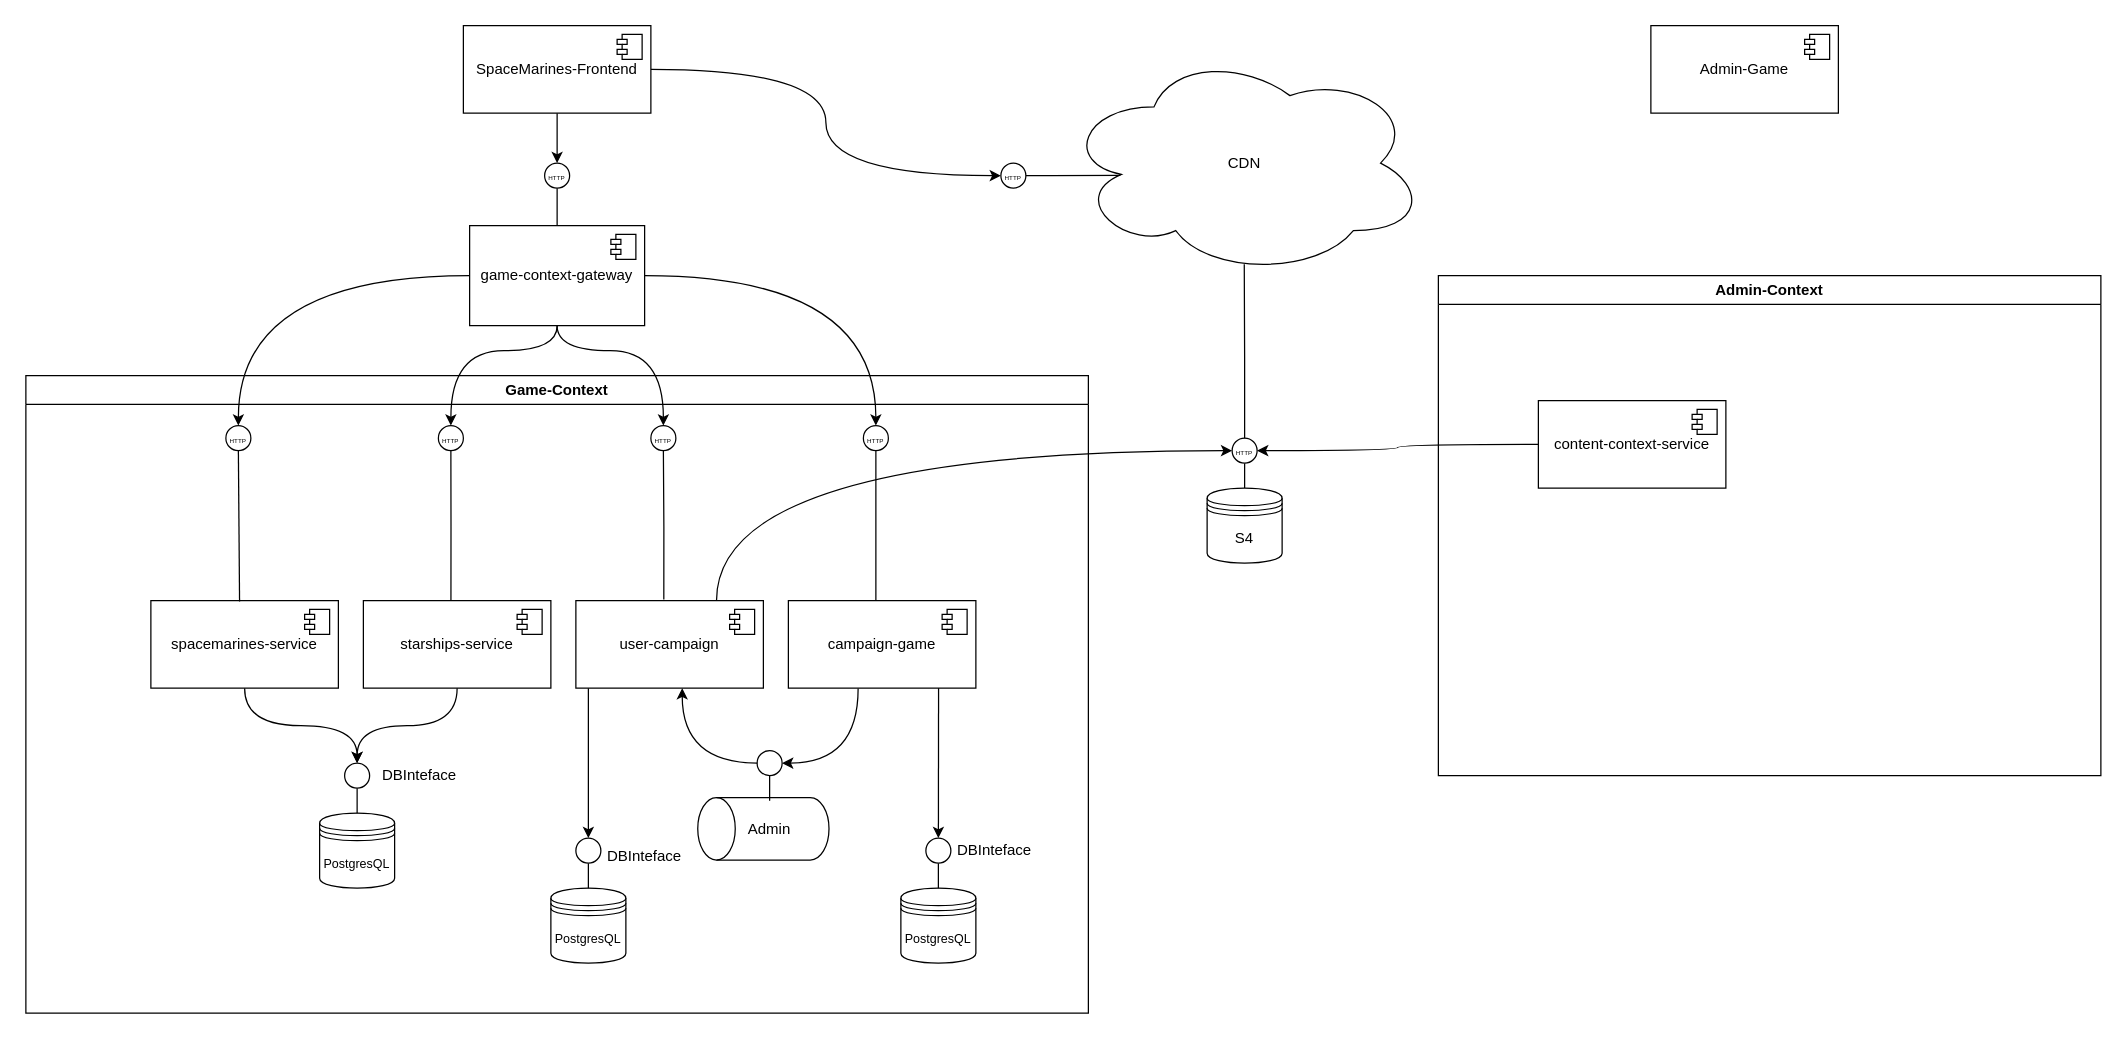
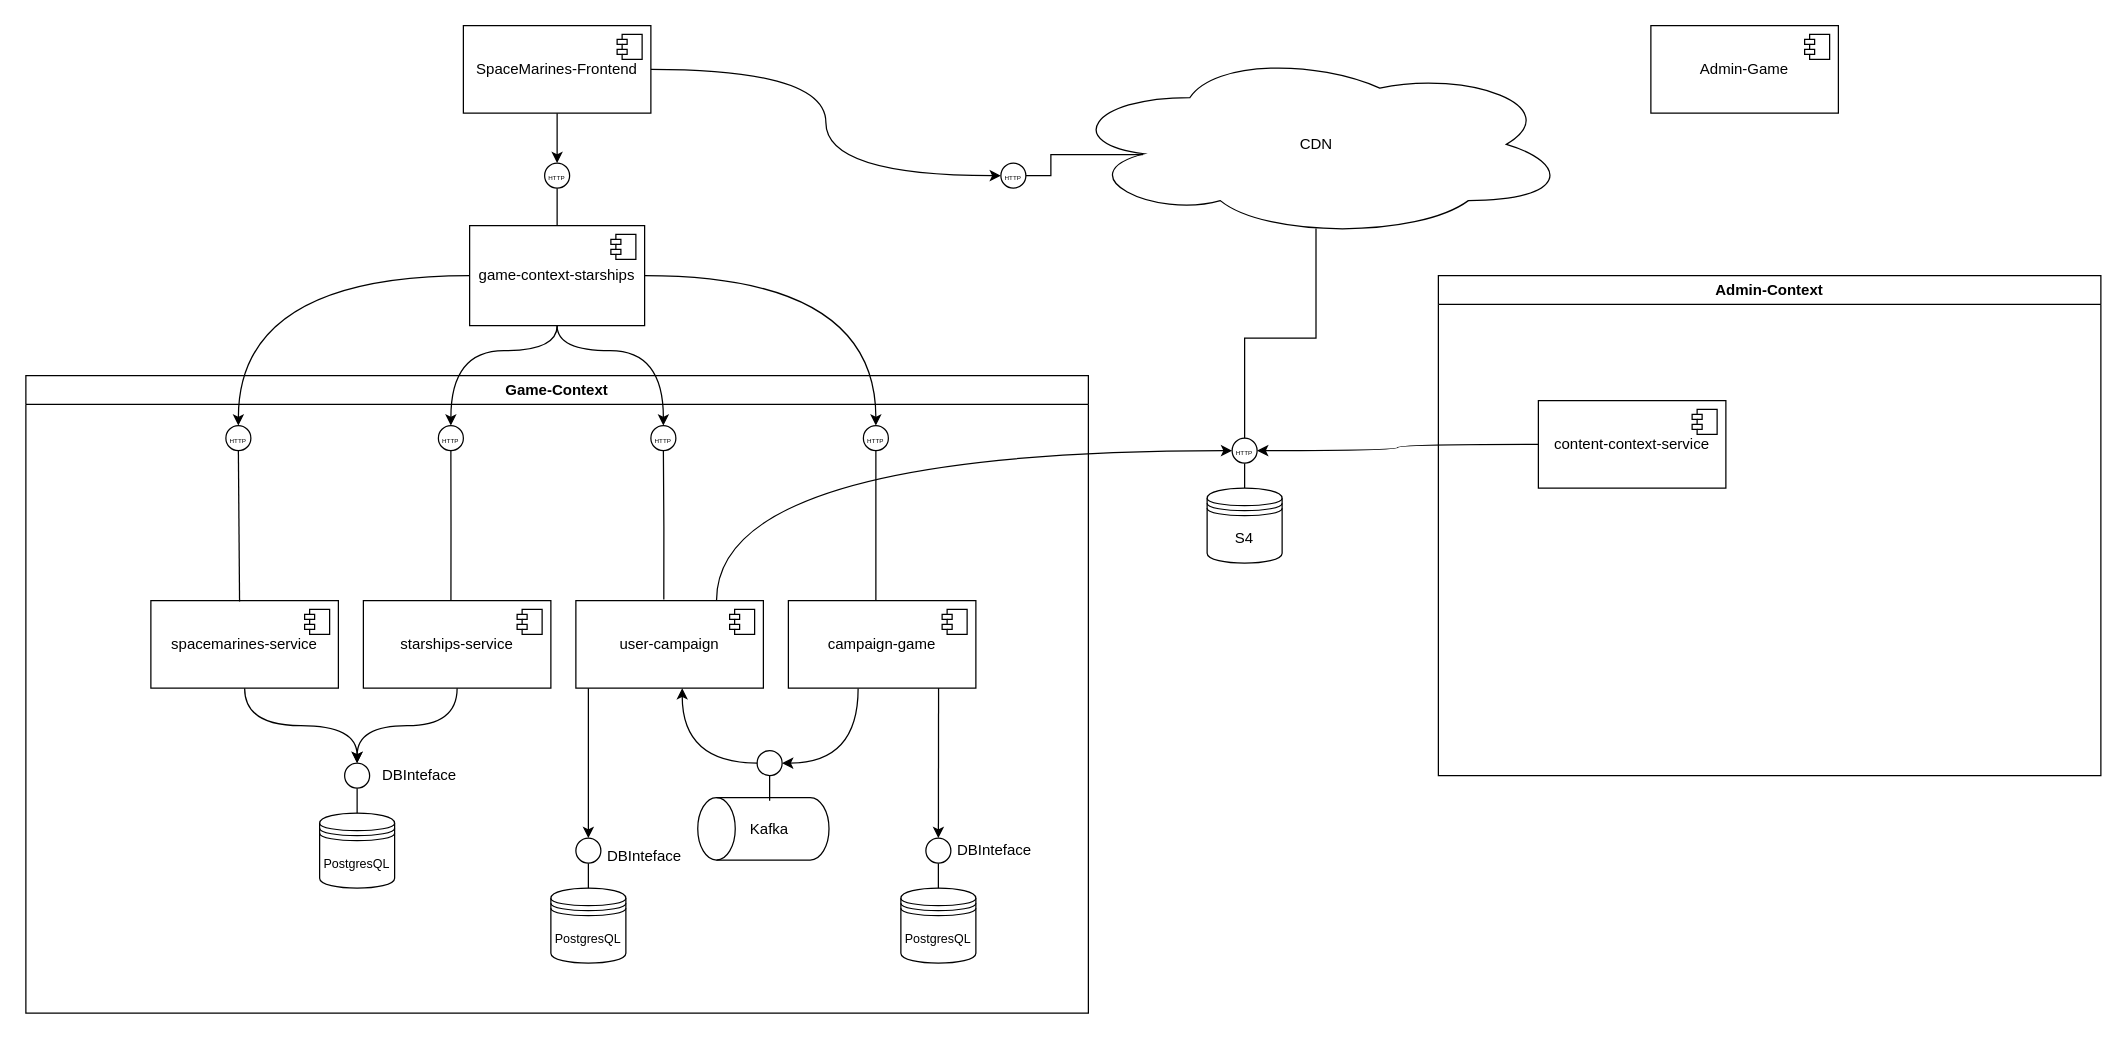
  <mxCell id="0" />
  <mxCell id="1" parent="0" />
  <mxCell id="2" value="Game-Context" style="swimlane;whiteSpace=wrap;html=1;" vertex="1" parent="1"><mxGeometry x="20" y="300" width="850" height="510" as="geometry"><mxRectangle x="280" y="290" width="120" height="30" as="alternateBounds" /></mxGeometry></mxCell>
  <mxCell id="3" value="&lt;span style=&quot;font-size: 5px;&quot;&gt;HTTP&lt;/span&gt;" style="ellipse;whiteSpace=wrap;html=1;aspect=fixed;" vertex="1" parent="2"><mxGeometry x="160" y="40" width="20" height="20" as="geometry" /></mxCell>
  <mxCell id="4" style="edgeStyle=orthogonalEdgeStyle;rounded=0;orthogonalLoop=1;jettySize=auto;html=1;endArrow=none;endFill=0;exitX=0.467;exitY=0;exitDx=0;exitDy=0;exitPerimeter=0;" edge="1" parent="2" source="39"><mxGeometry relative="1" as="geometry"><mxPoint x="340" y="80" as="sourcePoint" /><mxPoint x="340" y="60" as="targetPoint" /></mxGeometry></mxCell>
  <mxCell id="5" value="&lt;span style=&quot;font-size: 5px;&quot;&gt;HTTP&lt;/span&gt;" style="ellipse;whiteSpace=wrap;html=1;aspect=fixed;" vertex="1" parent="2"><mxGeometry x="330" y="40" width="20" height="20" as="geometry" /></mxCell>
  <mxCell id="6" style="edgeStyle=orthogonalEdgeStyle;rounded=0;orthogonalLoop=1;jettySize=auto;html=1;endArrow=none;endFill=0;exitX=0.469;exitY=-0.012;exitDx=0;exitDy=0;exitPerimeter=0;" edge="1" parent="2" source="43"><mxGeometry relative="1" as="geometry"><mxPoint x="510" y="80" as="sourcePoint" /><mxPoint x="510" y="60" as="targetPoint" /></mxGeometry></mxCell>
  <mxCell id="7" value="&lt;font style=&quot;font-size: 5px;&quot;&gt;HTTP&lt;/font&gt;" style="ellipse;whiteSpace=wrap;html=1;aspect=fixed;" vertex="1" parent="2"><mxGeometry x="500" y="40" width="20" height="20" as="geometry" /></mxCell>
  <mxCell id="8" style="edgeStyle=orthogonalEdgeStyle;rounded=0;orthogonalLoop=1;jettySize=auto;html=1;endArrow=none;endFill=0;exitX=0.5;exitY=0;exitDx=0;exitDy=0;" edge="1" parent="2" source="47"><mxGeometry relative="1" as="geometry"><mxPoint x="680" y="80" as="sourcePoint" /><mxPoint x="680" y="60" as="targetPoint" /><Array as="points"><mxPoint x="680" y="180" /></Array></mxGeometry></mxCell>
  <mxCell id="9" value="&lt;span style=&quot;font-size: 5px;&quot;&gt;HTTP&lt;/span&gt;" style="ellipse;whiteSpace=wrap;html=1;aspect=fixed;" vertex="1" parent="2"><mxGeometry x="670" y="40" width="20" height="20" as="geometry" /></mxCell>
  <mxCell id="10" style="edgeStyle=orthogonalEdgeStyle;rounded=0;orthogonalLoop=1;jettySize=auto;html=1;entryX=0.5;entryY=0;entryDx=0;entryDy=0;" edge="1" parent="1" source="12" target="21"><mxGeometry relative="1" as="geometry" /></mxCell>
  <mxCell id="11" style="edgeStyle=orthogonalEdgeStyle;rounded=0;orthogonalLoop=1;jettySize=auto;html=1;entryX=0;entryY=0.5;entryDx=0;entryDy=0;curved=1;" edge="1" parent="1" source="12" target="23"><mxGeometry relative="1" as="geometry" /></mxCell>
  <mxCell id="12" value="SpaceMarines-Frontend" style="html=1;dropTarget=0;whiteSpace=wrap;" vertex="1" parent="1"><mxGeometry x="370" y="20" width="150" height="70" as="geometry" /></mxCell>
  <mxCell id="13" value="" style="shape=module;jettyWidth=8;jettyHeight=4;" vertex="1" parent="12"><mxGeometry x="1" width="20" height="20" relative="1" as="geometry"><mxPoint x="-27" y="7" as="offset" /></mxGeometry></mxCell>
  <mxCell id="14" style="edgeStyle=orthogonalEdgeStyle;rounded=0;orthogonalLoop=1;jettySize=auto;html=1;entryX=0.5;entryY=1;entryDx=0;entryDy=0;endArrow=none;endFill=0;" edge="1" parent="1" source="19" target="21"><mxGeometry relative="1" as="geometry" /></mxCell>
  <mxCell id="15" style="edgeStyle=orthogonalEdgeStyle;rounded=0;orthogonalLoop=1;jettySize=auto;html=1;entryX=0.5;entryY=0;entryDx=0;entryDy=0;curved=1;" edge="1" parent="1" source="19" target="3"><mxGeometry relative="1" as="geometry" /></mxCell>
  <mxCell id="16" style="edgeStyle=orthogonalEdgeStyle;rounded=0;orthogonalLoop=1;jettySize=auto;html=1;entryX=0.5;entryY=0;entryDx=0;entryDy=0;curved=1;exitX=0.5;exitY=1;exitDx=0;exitDy=0;" edge="1" parent="1" source="19" target="5"><mxGeometry relative="1" as="geometry"><Array as="points"><mxPoint x="445" y="280" /><mxPoint x="360" y="280" /></Array></mxGeometry></mxCell>
  <mxCell id="17" style="edgeStyle=orthogonalEdgeStyle;rounded=0;orthogonalLoop=1;jettySize=auto;html=1;entryX=0.5;entryY=0;entryDx=0;entryDy=0;curved=1;exitX=0.5;exitY=1;exitDx=0;exitDy=0;" edge="1" parent="1" source="19" target="7"><mxGeometry relative="1" as="geometry"><Array as="points"><mxPoint x="445" y="280" /><mxPoint x="530" y="280" /></Array></mxGeometry></mxCell>
  <mxCell id="18" style="edgeStyle=orthogonalEdgeStyle;rounded=0;orthogonalLoop=1;jettySize=auto;html=1;entryX=0.5;entryY=0;entryDx=0;entryDy=0;curved=1;" edge="1" parent="1" source="19" target="9"><mxGeometry relative="1" as="geometry" /></mxCell>
- <mxCell id="19" value="game-context-gateway" style="html=1;dropTarget=0;whiteSpace=wrap;" vertex="1" parent="1"><mxGeometry x="375" y="180" width="140" height="80" as="geometry" /></mxCell>
+ <mxCell id="19" value="game-context-starships" style="html=1;dropTarget=0;whiteSpace=wrap;" vertex="1" parent="1"><mxGeometry x="375" y="180" width="140" height="80" as="geometry" /></mxCell>
  <mxCell id="20" value="" style="shape=module;jettyWidth=8;jettyHeight=4;" vertex="1" parent="19"><mxGeometry x="1" width="20" height="20" relative="1" as="geometry"><mxPoint x="-27" y="7" as="offset" /></mxGeometry></mxCell>
  <mxCell id="21" value="&lt;span style=&quot;font-size: 5px;&quot;&gt;HTTP&lt;/span&gt;" style="ellipse;whiteSpace=wrap;html=1;aspect=fixed;" vertex="1" parent="1"><mxGeometry x="435" y="130" width="20" height="20" as="geometry" /></mxCell>
- <mxCell id="22" value="CDN" style="ellipse;shape=cloud;whiteSpace=wrap;html=1;" vertex="1" parent="1"><mxGeometry x="850" y="40" width="290" height="180" as="geometry" /></mxCell>
+ <mxCell id="22" value="CDN" style="ellipse;shape=cloud;whiteSpace=wrap;html=1;" vertex="1" parent="1"><mxGeometry x="850" y="40" width="405" height="150" as="geometry" /></mxCell>
  <mxCell id="23" value="&lt;span style=&quot;font-size: 5px;&quot;&gt;HTTP&lt;/span&gt;" style="ellipse;whiteSpace=wrap;html=1;aspect=fixed;" vertex="1" parent="1"><mxGeometry x="800" y="130" width="20" height="20" as="geometry" /></mxCell>
  <mxCell id="24" style="edgeStyle=orthogonalEdgeStyle;rounded=0;orthogonalLoop=1;jettySize=auto;html=1;entryX=0.157;entryY=0.554;entryDx=0;entryDy=0;entryPerimeter=0;endArrow=none;endFill=0;" edge="1" parent="1" source="23" target="22"><mxGeometry relative="1" as="geometry"><mxPoint x="890.02" y="139.98" as="targetPoint" /></mxGeometry></mxCell>
  <mxCell id="25" style="edgeStyle=orthogonalEdgeStyle;rounded=0;orthogonalLoop=1;jettySize=auto;html=1;entryX=0.5;entryY=1;entryDx=0;entryDy=0;endArrow=none;endFill=0;" edge="1" parent="1" source="26" target="27"><mxGeometry relative="1" as="geometry" /></mxCell>
  <mxCell id="26" value="S4" style="shape=datastore;whiteSpace=wrap;html=1;" vertex="1" parent="1"><mxGeometry x="965" y="390" width="60" height="60" as="geometry" /></mxCell>
  <mxCell id="27" value="&lt;span style=&quot;font-size: 5px;&quot;&gt;HTTP&lt;/span&gt;" style="ellipse;whiteSpace=wrap;html=1;aspect=fixed;" vertex="1" parent="1"><mxGeometry x="985" y="350" width="20" height="20" as="geometry" /></mxCell>
  <mxCell id="28" value="Admin-Context" style="swimlane;whiteSpace=wrap;html=1;" vertex="1" parent="1"><mxGeometry x="1150" y="220" width="530" height="400" as="geometry"><mxRectangle x="1390" y="290" width="120" height="30" as="alternateBounds" /></mxGeometry></mxCell>
  <mxCell id="29" value="content-context-service" style="html=1;dropTarget=0;whiteSpace=wrap;" vertex="1" parent="28"><mxGeometry x="80" y="100" width="150" height="70" as="geometry" /></mxCell>
  <mxCell id="30" value="" style="shape=module;jettyWidth=8;jettyHeight=4;" vertex="1" parent="29"><mxGeometry x="1" width="20" height="20" relative="1" as="geometry"><mxPoint x="-27" y="7" as="offset" /></mxGeometry></mxCell>
  <mxCell id="31" style="edgeStyle=orthogonalEdgeStyle;rounded=0;orthogonalLoop=1;jettySize=auto;html=1;entryX=0.499;entryY=0.949;entryDx=0;entryDy=0;entryPerimeter=0;endArrow=none;endFill=0;" edge="1" parent="1" source="27" target="22"><mxGeometry relative="1" as="geometry" /></mxCell>
  <mxCell id="32" value="Admin-Game" style="html=1;dropTarget=0;whiteSpace=wrap;" vertex="1" parent="1"><mxGeometry x="1320" y="20" width="150" height="70" as="geometry" /></mxCell>
  <mxCell id="33" value="" style="shape=module;jettyWidth=8;jettyHeight=4;" vertex="1" parent="32"><mxGeometry x="1" width="20" height="20" relative="1" as="geometry"><mxPoint x="-27" y="7" as="offset" /></mxGeometry></mxCell>
  <mxCell id="34" style="edgeStyle=orthogonalEdgeStyle;rounded=0;orthogonalLoop=1;jettySize=auto;html=1;entryX=1;entryY=0.5;entryDx=0;entryDy=0;curved=1;" edge="1" parent="1" source="29" target="27"><mxGeometry relative="1" as="geometry" /></mxCell>
  <mxCell id="35" style="edgeStyle=orthogonalEdgeStyle;rounded=0;orthogonalLoop=1;jettySize=auto;html=1;entryX=0.5;entryY=0;entryDx=0;entryDy=0;curved=1;exitX=0.5;exitY=1;exitDx=0;exitDy=0;" edge="1" parent="1" source="36" target="53"><mxGeometry relative="1" as="geometry" /></mxCell>
  <mxCell id="36" value="spacemarines-service" style="html=1;dropTarget=0;whiteSpace=wrap;" vertex="1" parent="1"><mxGeometry x="120" y="480" width="150" height="70" as="geometry" /></mxCell>
  <mxCell id="37" value="" style="shape=module;jettyWidth=8;jettyHeight=4;" vertex="1" parent="36"><mxGeometry x="1" width="20" height="20" relative="1" as="geometry"><mxPoint x="-27" y="7" as="offset" /></mxGeometry></mxCell>
  <mxCell id="38" style="edgeStyle=orthogonalEdgeStyle;rounded=0;orthogonalLoop=1;jettySize=auto;html=1;entryX=0.5;entryY=0;entryDx=0;entryDy=0;curved=1;" edge="1" parent="1" source="39" target="53"><mxGeometry relative="1" as="geometry" /></mxCell>
  <mxCell id="39" value="starships-service" style="html=1;dropTarget=0;whiteSpace=wrap;" vertex="1" parent="1"><mxGeometry x="290" y="480" width="150" height="70" as="geometry" /></mxCell>
  <mxCell id="40" value="" style="shape=module;jettyWidth=8;jettyHeight=4;" vertex="1" parent="39"><mxGeometry x="1" width="20" height="20" relative="1" as="geometry"><mxPoint x="-27" y="7" as="offset" /></mxGeometry></mxCell>
  <mxCell id="41" style="edgeStyle=orthogonalEdgeStyle;rounded=0;orthogonalLoop=1;jettySize=auto;html=1;entryX=0.5;entryY=0;entryDx=0;entryDy=0;curved=1;" edge="1" parent="1" source="43" target="55"><mxGeometry relative="1" as="geometry"><Array as="points"><mxPoint x="470" y="560" /><mxPoint x="470" y="560" /></Array></mxGeometry></mxCell>
  <mxCell id="42" style="edgeStyle=orthogonalEdgeStyle;rounded=0;orthogonalLoop=1;jettySize=auto;html=1;entryX=0;entryY=0.5;entryDx=0;entryDy=0;curved=1;exitX=0.75;exitY=0;exitDx=0;exitDy=0;" edge="1" parent="1" source="43" target="27"><mxGeometry relative="1" as="geometry"><Array as="points"><mxPoint x="573" y="360" /></Array></mxGeometry></mxCell>
  <mxCell id="43" value="user-campaign" style="html=1;dropTarget=0;whiteSpace=wrap;" vertex="1" parent="1"><mxGeometry x="460" y="480" width="150" height="70" as="geometry" /></mxCell>
  <mxCell id="44" value="" style="shape=module;jettyWidth=8;jettyHeight=4;" vertex="1" parent="43"><mxGeometry x="1" width="20" height="20" relative="1" as="geometry"><mxPoint x="-27" y="7" as="offset" /></mxGeometry></mxCell>
  <mxCell id="45" style="edgeStyle=orthogonalEdgeStyle;rounded=0;orthogonalLoop=1;jettySize=auto;html=1;entryX=0.5;entryY=0;entryDx=0;entryDy=0;curved=1;exitX=0.801;exitY=0.996;exitDx=0;exitDy=0;exitPerimeter=0;" edge="1" parent="1" source="47" target="57"><mxGeometry relative="1" as="geometry"><Array as="points" /></mxGeometry></mxCell>
  <mxCell id="46" style="edgeStyle=orthogonalEdgeStyle;rounded=0;orthogonalLoop=1;jettySize=auto;html=1;entryX=1;entryY=0.5;entryDx=0;entryDy=0;curved=1;exitX=0.372;exitY=1.005;exitDx=0;exitDy=0;exitPerimeter=0;" edge="1" parent="1" source="47" target="61"><mxGeometry relative="1" as="geometry" /></mxCell>
  <mxCell id="47" value="campaign-game" style="html=1;dropTarget=0;whiteSpace=wrap;" vertex="1" parent="1"><mxGeometry x="630" y="480" width="150" height="70" as="geometry" /></mxCell>
  <mxCell id="48" value="" style="shape=module;jettyWidth=8;jettyHeight=4;" vertex="1" parent="47"><mxGeometry x="1" width="20" height="20" relative="1" as="geometry"><mxPoint x="-27" y="7" as="offset" /></mxGeometry></mxCell>
  <mxCell id="49" value="&lt;span style=&quot;font-size: 10px;&quot;&gt;PostgresQL&lt;/span&gt;" style="shape=datastore;whiteSpace=wrap;html=1;" vertex="1" parent="1"><mxGeometry x="255" y="650" width="60" height="60" as="geometry" /></mxCell>
  <mxCell id="50" value="&lt;span style=&quot;font-size: 10px;&quot;&gt;PostgresQL&lt;/span&gt;" style="shape=datastore;whiteSpace=wrap;html=1;" vertex="1" parent="1"><mxGeometry x="440" y="710" width="60" height="60" as="geometry" /></mxCell>
  <mxCell id="51" value="&lt;span style=&quot;font-size: 10px;&quot;&gt;PostgresQL&lt;/span&gt;" style="shape=datastore;whiteSpace=wrap;html=1;" vertex="1" parent="1"><mxGeometry x="720" y="710" width="60" height="60" as="geometry" /></mxCell>
  <mxCell id="52" style="edgeStyle=orthogonalEdgeStyle;rounded=0;orthogonalLoop=1;jettySize=auto;html=1;endArrow=none;endFill=0;" edge="1" parent="1"><mxGeometry relative="1" as="geometry"><mxPoint x="285" y="650" as="sourcePoint" /><mxPoint x="285" y="630" as="targetPoint" /></mxGeometry></mxCell>
  <mxCell id="53" value="" style="ellipse;whiteSpace=wrap;html=1;aspect=fixed;" vertex="1" parent="1"><mxGeometry x="275" y="610" width="20" height="20" as="geometry" /></mxCell>
  <mxCell id="54" style="edgeStyle=orthogonalEdgeStyle;rounded=0;orthogonalLoop=1;jettySize=auto;html=1;endArrow=none;endFill=0;" edge="1" parent="1"><mxGeometry relative="1" as="geometry"><mxPoint x="470" y="710" as="sourcePoint" /><mxPoint x="470" y="690" as="targetPoint" /></mxGeometry></mxCell>
  <mxCell id="55" value="" style="ellipse;whiteSpace=wrap;html=1;aspect=fixed;" vertex="1" parent="1"><mxGeometry x="460" y="670" width="20" height="20" as="geometry" /></mxCell>
  <mxCell id="56" style="edgeStyle=orthogonalEdgeStyle;rounded=0;orthogonalLoop=1;jettySize=auto;html=1;endArrow=none;endFill=0;" edge="1" parent="1"><mxGeometry relative="1" as="geometry"><mxPoint x="750" y="710" as="sourcePoint" /><mxPoint x="750" y="690" as="targetPoint" /></mxGeometry></mxCell>
  <mxCell id="57" value="" style="ellipse;whiteSpace=wrap;html=1;aspect=fixed;" vertex="1" parent="1"><mxGeometry x="740" y="670" width="20" height="20" as="geometry" /></mxCell>
  <mxCell id="58" value="" style="shape=cylinder3;whiteSpace=wrap;html=1;boundedLbl=1;backgroundOutline=1;size=15;rotation=-90;" vertex="1" parent="1"><mxGeometry x="585" y="610" width="50" height="105" as="geometry" /></mxCell>
- <mxCell id="59" value="Admin" style="text;html=1;align=center;verticalAlign=middle;whiteSpace=wrap;rounded=0;" vertex="1" parent="1"><mxGeometry x="585" y="647.5" width="60" height="30" as="geometry" /></mxCell>
+ <mxCell id="59" value="Kafka" style="text;html=1;align=center;verticalAlign=middle;whiteSpace=wrap;rounded=0;" vertex="1" parent="1"><mxGeometry x="585" y="647.5" width="60" height="30" as="geometry" /></mxCell>
  <mxCell id="60" style="edgeStyle=orthogonalEdgeStyle;rounded=0;orthogonalLoop=1;jettySize=auto;html=1;endArrow=none;endFill=0;" edge="1" parent="1"><mxGeometry relative="1" as="geometry"><mxPoint x="615" y="640" as="sourcePoint" /><mxPoint x="615" y="620" as="targetPoint" /></mxGeometry></mxCell>
  <mxCell id="61" value="" style="ellipse;whiteSpace=wrap;html=1;aspect=fixed;" vertex="1" parent="1"><mxGeometry x="605" y="600" width="20" height="20" as="geometry" /></mxCell>
  <mxCell id="62" style="edgeStyle=orthogonalEdgeStyle;rounded=0;orthogonalLoop=1;jettySize=auto;html=1;entryX=0.567;entryY=1;entryDx=0;entryDy=0;entryPerimeter=0;curved=1;exitX=0;exitY=0.5;exitDx=0;exitDy=0;" edge="1" parent="1" source="61" target="43"><mxGeometry relative="1" as="geometry" /></mxCell>
  <mxCell id="63" value="DBInteface" style="text;html=1;align=center;verticalAlign=middle;whiteSpace=wrap;rounded=0;" vertex="1" parent="1"><mxGeometry x="765" y="665" width="60" height="30" as="geometry" /></mxCell>
  <mxCell id="64" value="DBInteface" style="text;html=1;align=center;verticalAlign=middle;whiteSpace=wrap;rounded=0;" vertex="1" parent="1"><mxGeometry x="485" y="670" width="60" height="30" as="geometry" /></mxCell>
  <mxCell id="65" value="DBInteface" style="text;html=1;align=center;verticalAlign=middle;whiteSpace=wrap;rounded=0;" vertex="1" parent="1"><mxGeometry x="305" y="605" width="60" height="30" as="geometry" /></mxCell>
  <mxCell id="66" style="edgeStyle=orthogonalEdgeStyle;rounded=0;orthogonalLoop=1;jettySize=auto;html=1;entryX=0.473;entryY=0.009;entryDx=0;entryDy=0;entryPerimeter=0;endArrow=none;endFill=0;" edge="1" parent="1" source="3" target="36"><mxGeometry relative="1" as="geometry"><Array as="points"><mxPoint x="190" y="481" /></Array></mxGeometry></mxCell>
